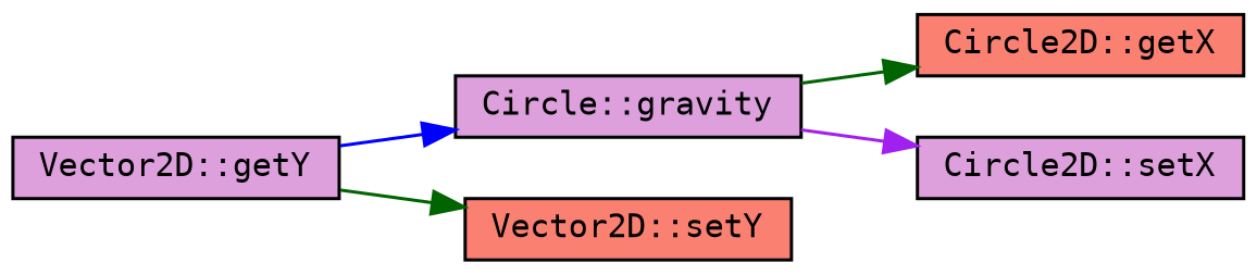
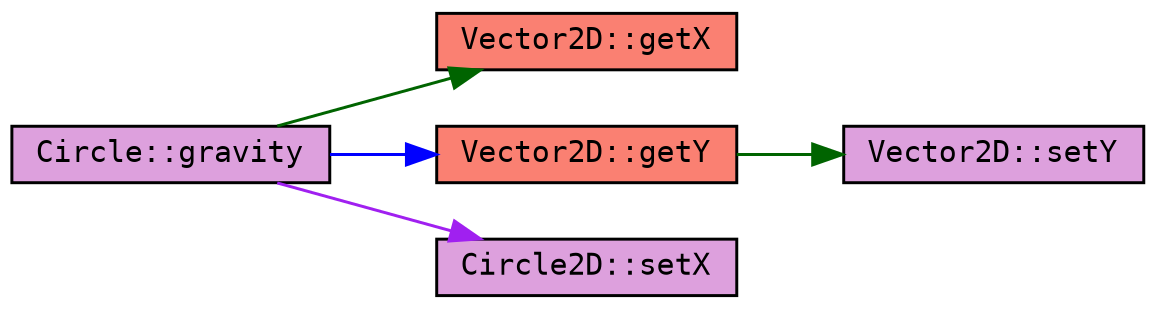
  digraph {
    fontname="DejaVu Sans Mono"
    rankdir=LR
    node [color=black fillcolor=salmon fontname="DejaVu Sans Mono" fontsize=10 shape=record style=filled]
    edge [color=darkgreen fontname="DejaVu Sans Mono" fontsize=10 labelfontname=Helvetica labelfontsize=10 style=solid]
    n1 [fillcolor=plum fontcolor=black height=0.2 label="Circle::gravity" width=0.4]
-   n2 [height=0.2 label="Circle2D::getX" width=0.4]
-   n3 [fillcolor=plum height=0.2 label="Vector2D::getY" width=0.4]
+   n2 [height=0.2 label="Vector2D::getX" width=0.4]
+   n3 [height=0.2 label="Vector2D::getY" width=0.4]
    n4 [fillcolor=plum height=0.2 label="Circle2D::setX" width=0.4]
-   n5 [height=0.2 label="Vector2D::setY" width=0.4]
+   n5 [fillcolor=plum height=0.2 label="Vector2D::setY" width=0.4]
    n1 -> n2
-   n3 -> n1 [color=blue]
+   n1 -> n3 [color=blue]
    n1 -> n4 [color=purple]
    n3 -> n5
  }
